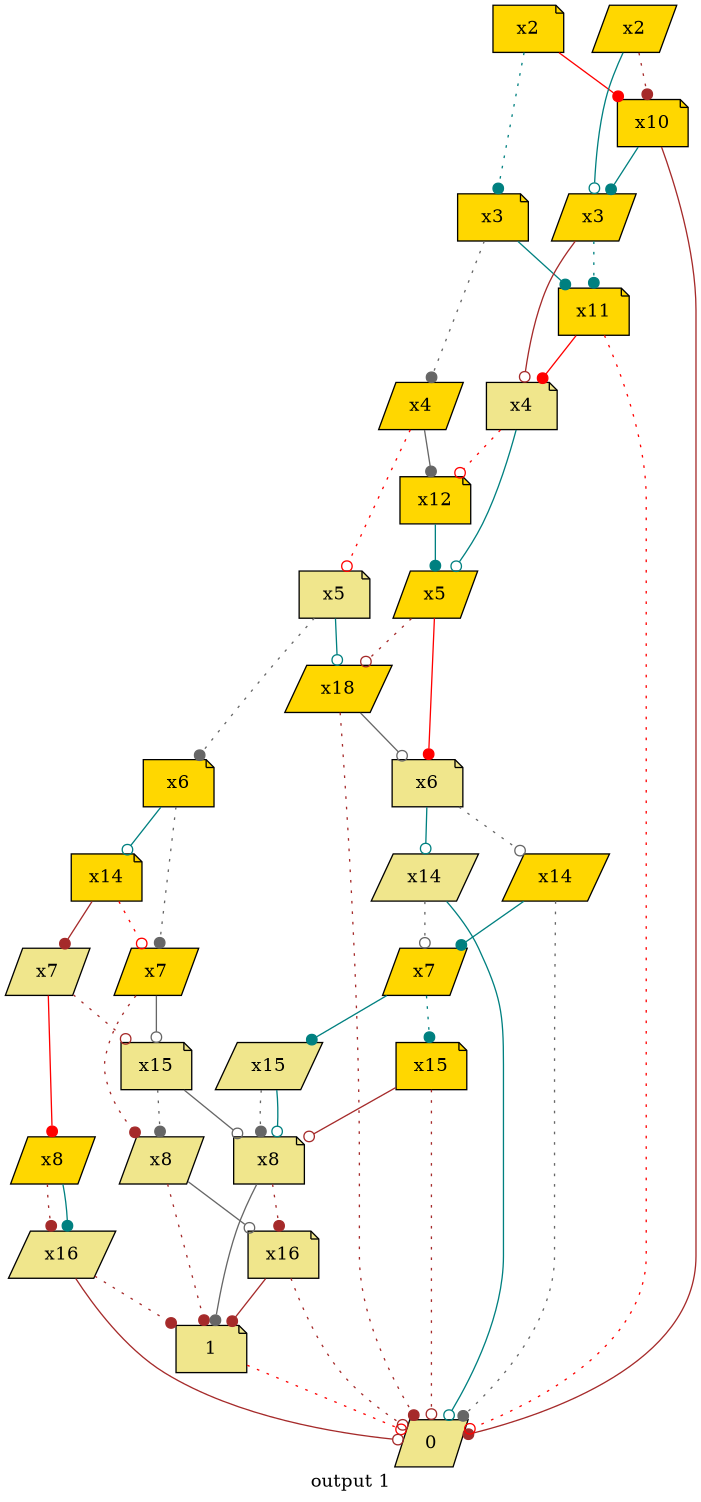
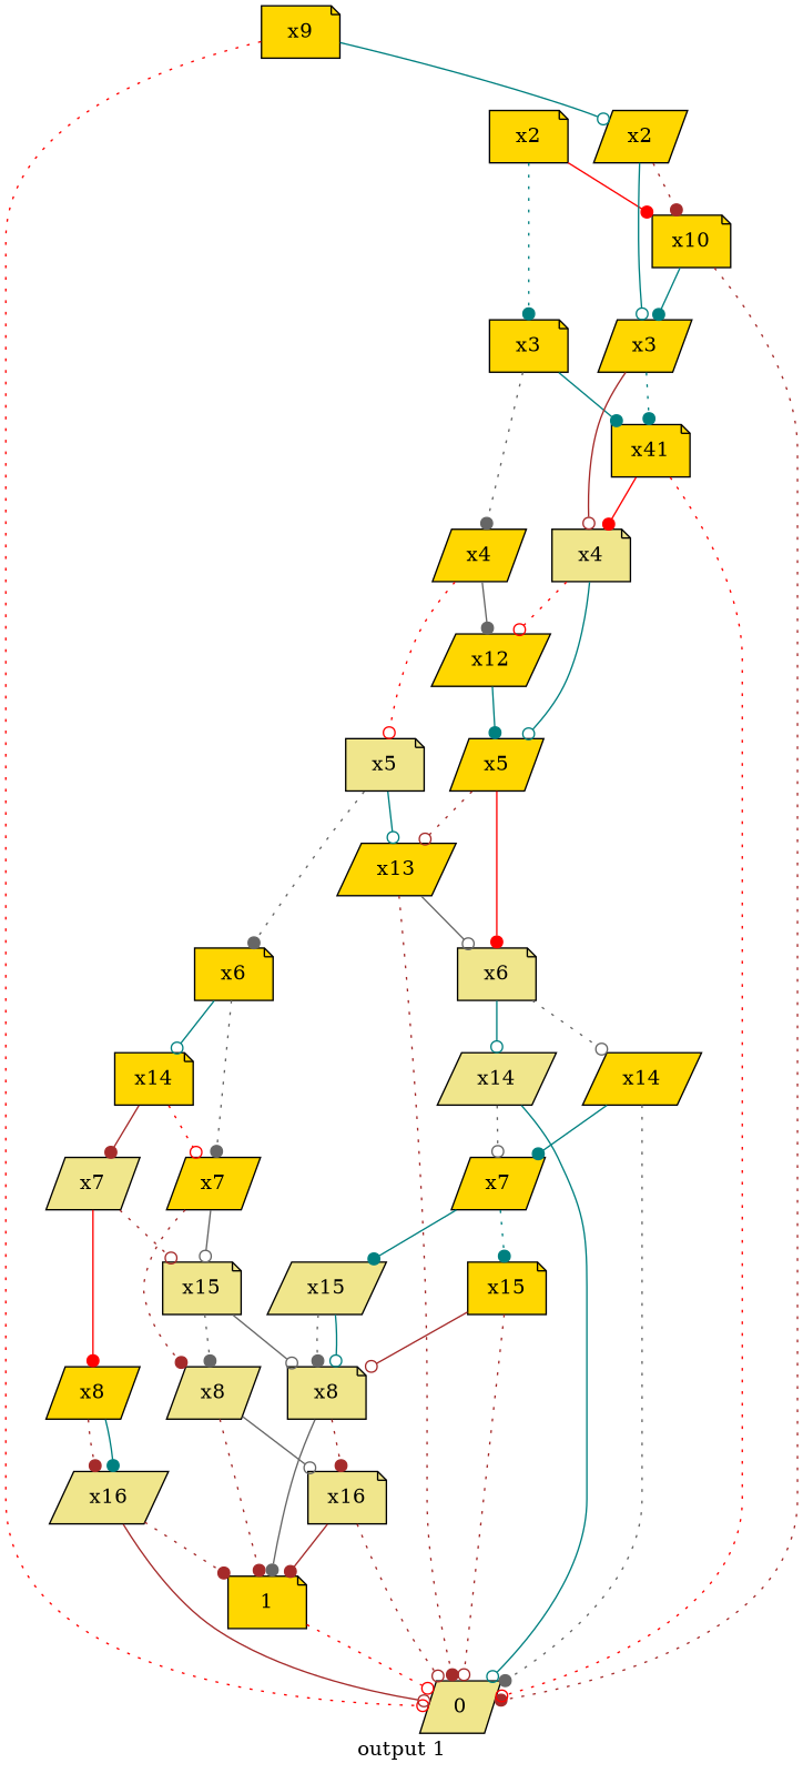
  digraph {
    label="output 1"
    node [fillcolor=gold shape=parallelogram style=filled]
    edge [arrowhead=dot color=teal style=dotted]
    n1 [label=x2 shape=note]
    n2 [label=x3 shape=note]
    n3 [label=x10 shape=note]
+   n4 [label=x9 shape=note]
    n5 [fillcolor=khaki label=0]
    n6 [label=x2]
    n7 [label=x4]
-   n8 [label=x11 shape=note]
+   n8 [label=x41 shape=note]
    n9 [label=x3]
    n10 [fillcolor=khaki label=x5 shape=note]
-   n11 [label=x12 shape=note]
+   n11 [label=x12]
    n12 [fillcolor=khaki label=x4 shape=note]
    n13 [label=x6 shape=note]
-   n14 [label=x18]
+   n14 [label=x13]
    n15 [label=x5]
    n16 [label=x7]
    n17 [label=x14 shape=note]
    n18 [fillcolor=khaki label=x6 shape=note]
    n19 [fillcolor=khaki label=x8]
    n20 [fillcolor=khaki label=x15 shape=note]
    n21 [fillcolor=khaki label=x7]
-   n22 [fillcolor=khaki label=1 shape=note]
+   n22 [label=1 shape=note]
    n23 [fillcolor=khaki label=x16 shape=note]
    n24 [fillcolor=khaki label=x8 shape=note]
    n25 [label=x8]
    n26 [fillcolor=khaki label=x16]
    n27 [label=x14]
    n28 [fillcolor=khaki label=x14]
    n29 [label=x7]
    n30 [label=x15 shape=note]
    n31 [fillcolor=khaki label=x15]
    n1 -> n2
    n1 -> n3 [color=red style=solid]
    n2 -> n7 [color=gray40]
    n2 -> n8 [style=solid]
-   n3 -> n5 [color=brown style=solid]
+   n3 -> n5 [color=brown]
    n3 -> n9 [style=solid]
+   n4 -> n5 [arrowhead=odot color=red]
+   n4 -> n6 [arrowhead=odot style=solid]
    n6 -> n3 [color=brown]
    n6 -> n9 [arrowhead=odot style=solid]
    n7 -> n10 [arrowhead=odot color=red]
    n7 -> n11 [color=gray40 style=solid]
    n8 -> n5 [arrowhead=odot color=red]
    n8 -> n12 [color=red style=solid]
    n9 -> n8
    n9 -> n12 [arrowhead=odot color=brown style=solid]
    n10 -> n13 [color=gray40]
    n10 -> n14 [arrowhead=odot style=solid]
    n11 -> n15 [style=solid]
    n12 -> n11 [arrowhead=odot color=red]
    n12 -> n15 [arrowhead=odot style=solid]
    n13 -> n16 [color=gray40]
    n13 -> n17 [arrowhead=odot style=solid]
    n14 -> n5 [color=brown]
    n14 -> n18 [arrowhead=odot color=gray40 style=solid]
    n15 -> n14 [arrowhead=odot color=brown]
    n15 -> n18 [color=red style=solid]
    n16 -> n19 [color=brown]
    n16 -> n20 [arrowhead=odot color=gray40 style=solid]
    n17 -> n16 [arrowhead=odot color=red]
    n17 -> n21 [color=brown style=solid]
    n18 -> n27 [arrowhead=odot color=gray40]
    n18 -> n28 [arrowhead=odot style=solid]
    n19 -> n22 [color=brown]
    n19 -> n23 [arrowhead=odot color=gray40 style=solid]
    n20 -> n19 [color=gray40]
    n20 -> n24 [arrowhead=odot color=gray40 style=solid]
    n21 -> n20 [arrowhead=odot color=brown]
    n21 -> n25 [color=red style=solid]
    n22 -> n5 [arrowhead=odot color=red]
    n23 -> n5 [arrowhead=odot color=brown]
    n23 -> n22 [color=brown style=solid]
    n24 -> n22 [color=gray40 style=solid]
    n24 -> n23 [color=brown]
    n25 -> n26 [color=brown]
    n25 -> n26 [style=solid]
    n26 -> n5 [arrowhead=odot color=brown style=solid]
    n26 -> n22 [color=brown]
    n27 -> n5 [color=gray40]
    n27 -> n29 [style=solid]
    n28 -> n5 [arrowhead=odot style=solid]
    n28 -> n29 [arrowhead=odot color=gray40]
    n29 -> n30
    n29 -> n31 [style=solid]
    n30 -> n5 [arrowhead=odot color=brown]
    n30 -> n24 [arrowhead=odot color=brown style=solid]
    n31 -> n24 [color=gray40]
    n31 -> n24 [arrowhead=odot style=solid]
  }
